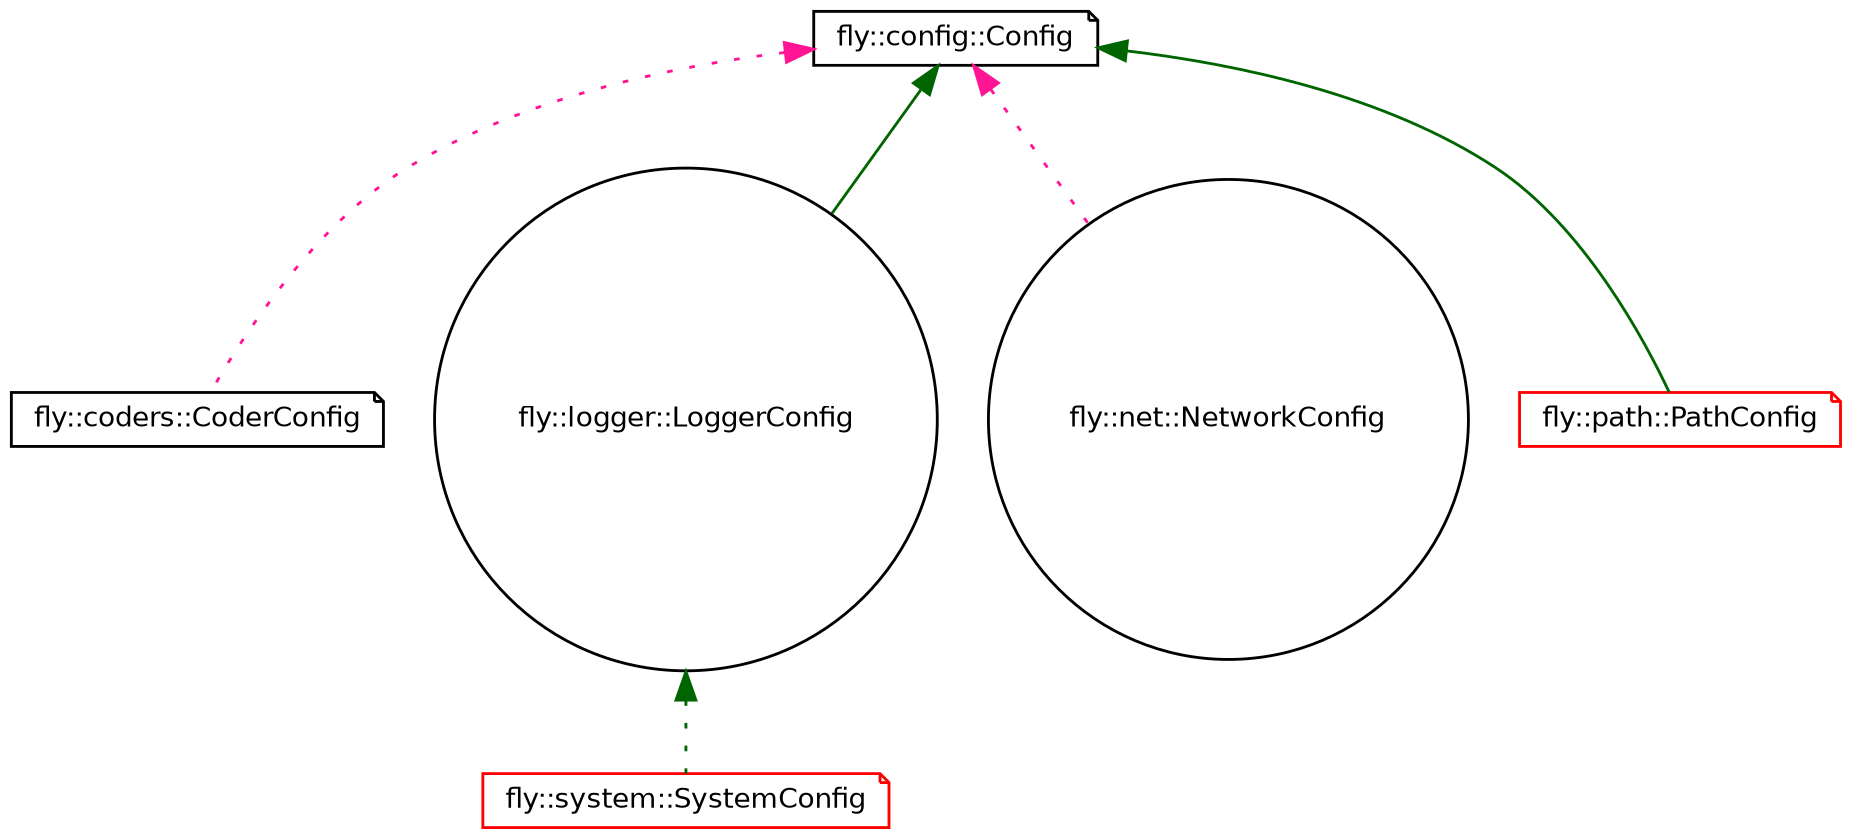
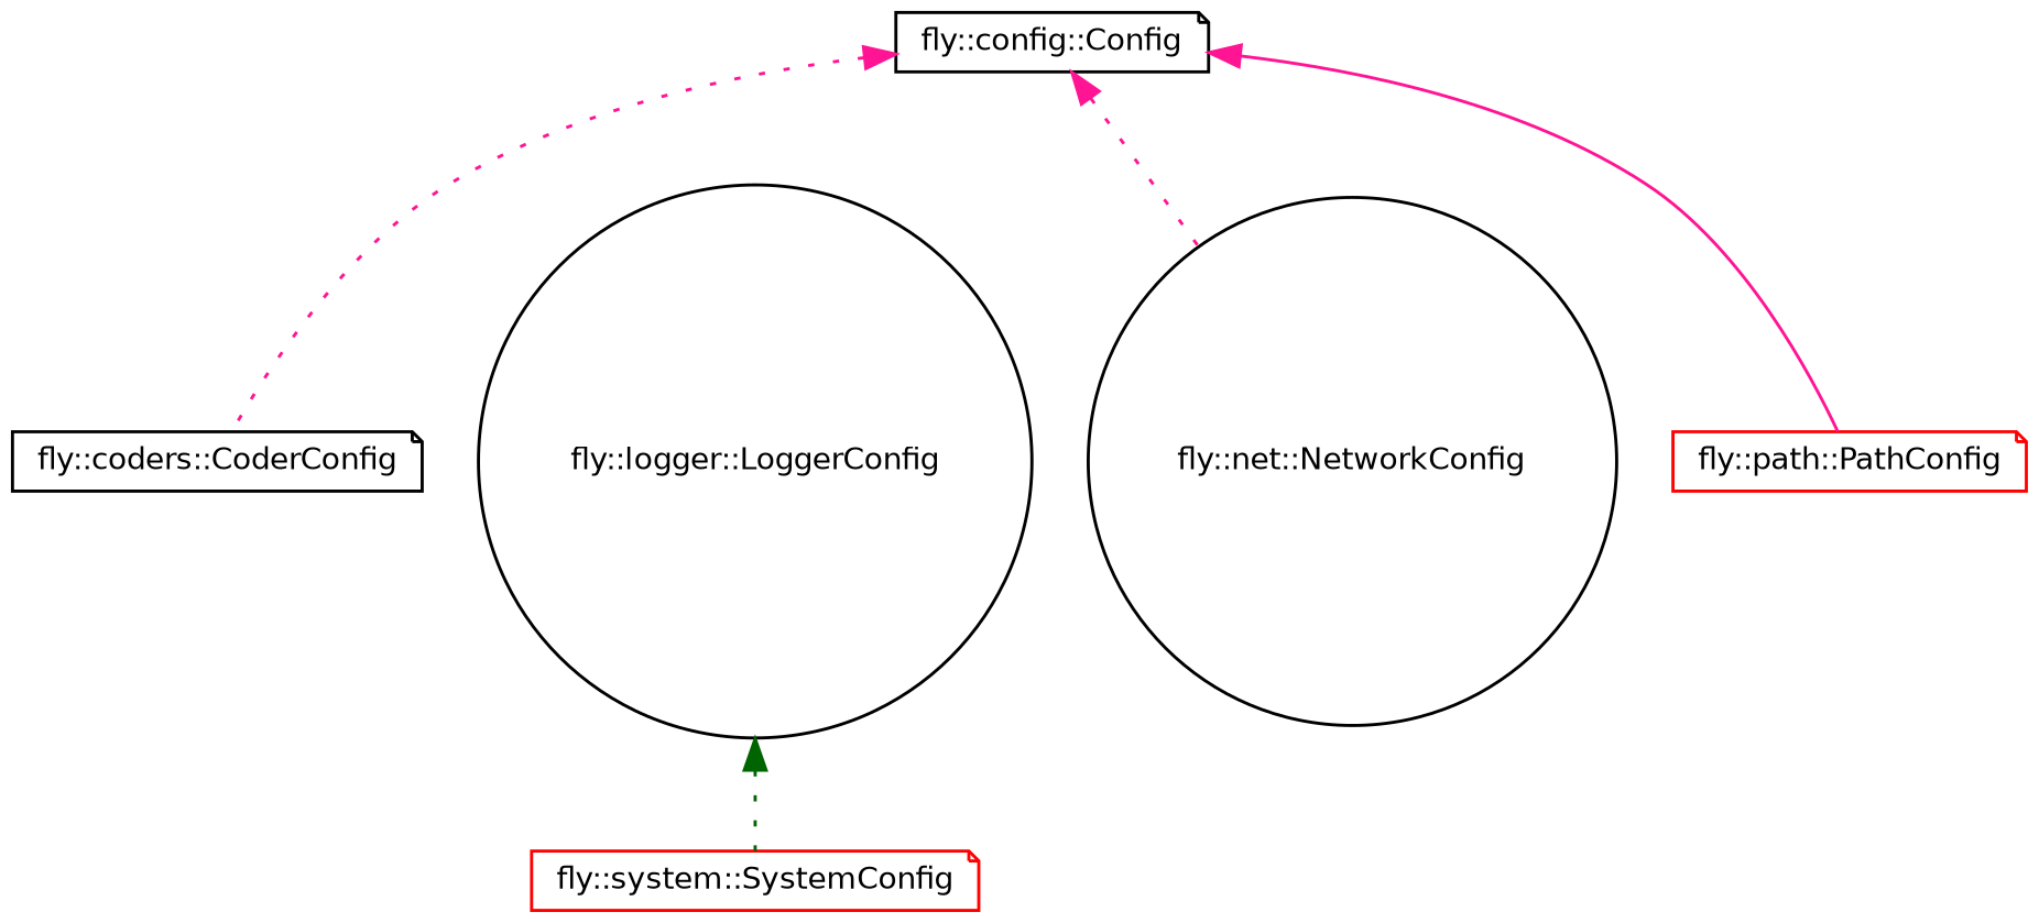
  digraph {
    rankdir=TB
    node [color=black fillcolor=white fontname=Helvetica fontsize=10 shape=note style=filled]
    edge [color=deeppink dir=back fontname=Helvetica fontsize=10 labelfontname=Helvetica labelfontsize=10 style=dotted]
    n1 [height=0.2 label="fly::config::Config" width=0.4]
    n2 [height=0.2 label="fly::coders::CoderConfig" width=0.4]
    n3 [height=0.2 label="fly::logger::LoggerConfig" shape=circle width=0.4]
    n4 [height=0.2 label="fly::net::NetworkConfig" shape=circle width=0.4]
    n5 [color=red height=0.2 label="fly::path::PathConfig" width=0.4]
    n6 [color=red height=0.2 label="fly::system::SystemConfig" width=0.4]
    n1 -> n2
-   n1 -> n3 [color=darkgreen style=solid]
    n1 -> n4
-   n1 -> n5 [color=darkgreen style=solid]
+   n1 -> n5 [style=solid]
    n3 -> n6 [color=darkgreen]
  }
